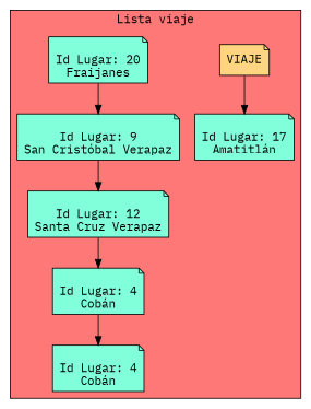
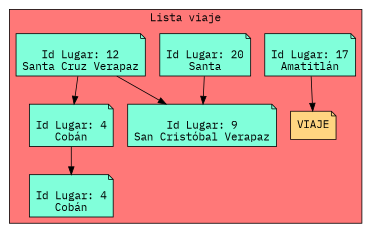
  digraph {
    fontname="IBM Plex Mono"
    node [fillcolor="#81FFDA" fontname="IBM Plex Mono" shape=note style=filled]
    edge [fontname="IBM Plex Mono"]
    n1 [fillcolor="#FFD581" label=VIAJE]
    n2 [label="\nId Lugar: 17\nAmatitlán"]
-   n3 [label="\nId Lugar: 20\nFraijanes"]
+   n3 [label="\nId Lugar: 20\nSanta"]
    n4 [label="\nId Lugar: 9\nSan Cristóbal Verapaz"]
    n5 [label="\nId Lugar: 12\nSanta Cruz Verapaz"]
    n6 [label="\nId Lugar: 4\nCobán"]
    n7 [label="\nId Lugar: 4\nCobán"]
    subgraph cluster_1 {
      bgcolor="#FF7878"
      label=" Lista viaje "
      n1
      n2
      n3
      n4
      n5
      n6
      n7
    }
-   n1 -> n2
+   n2 -> n1
    n3 -> n4
-   n4 -> n5
+   n5 -> n4
    n5 -> n6
    n6 -> n7
  }
